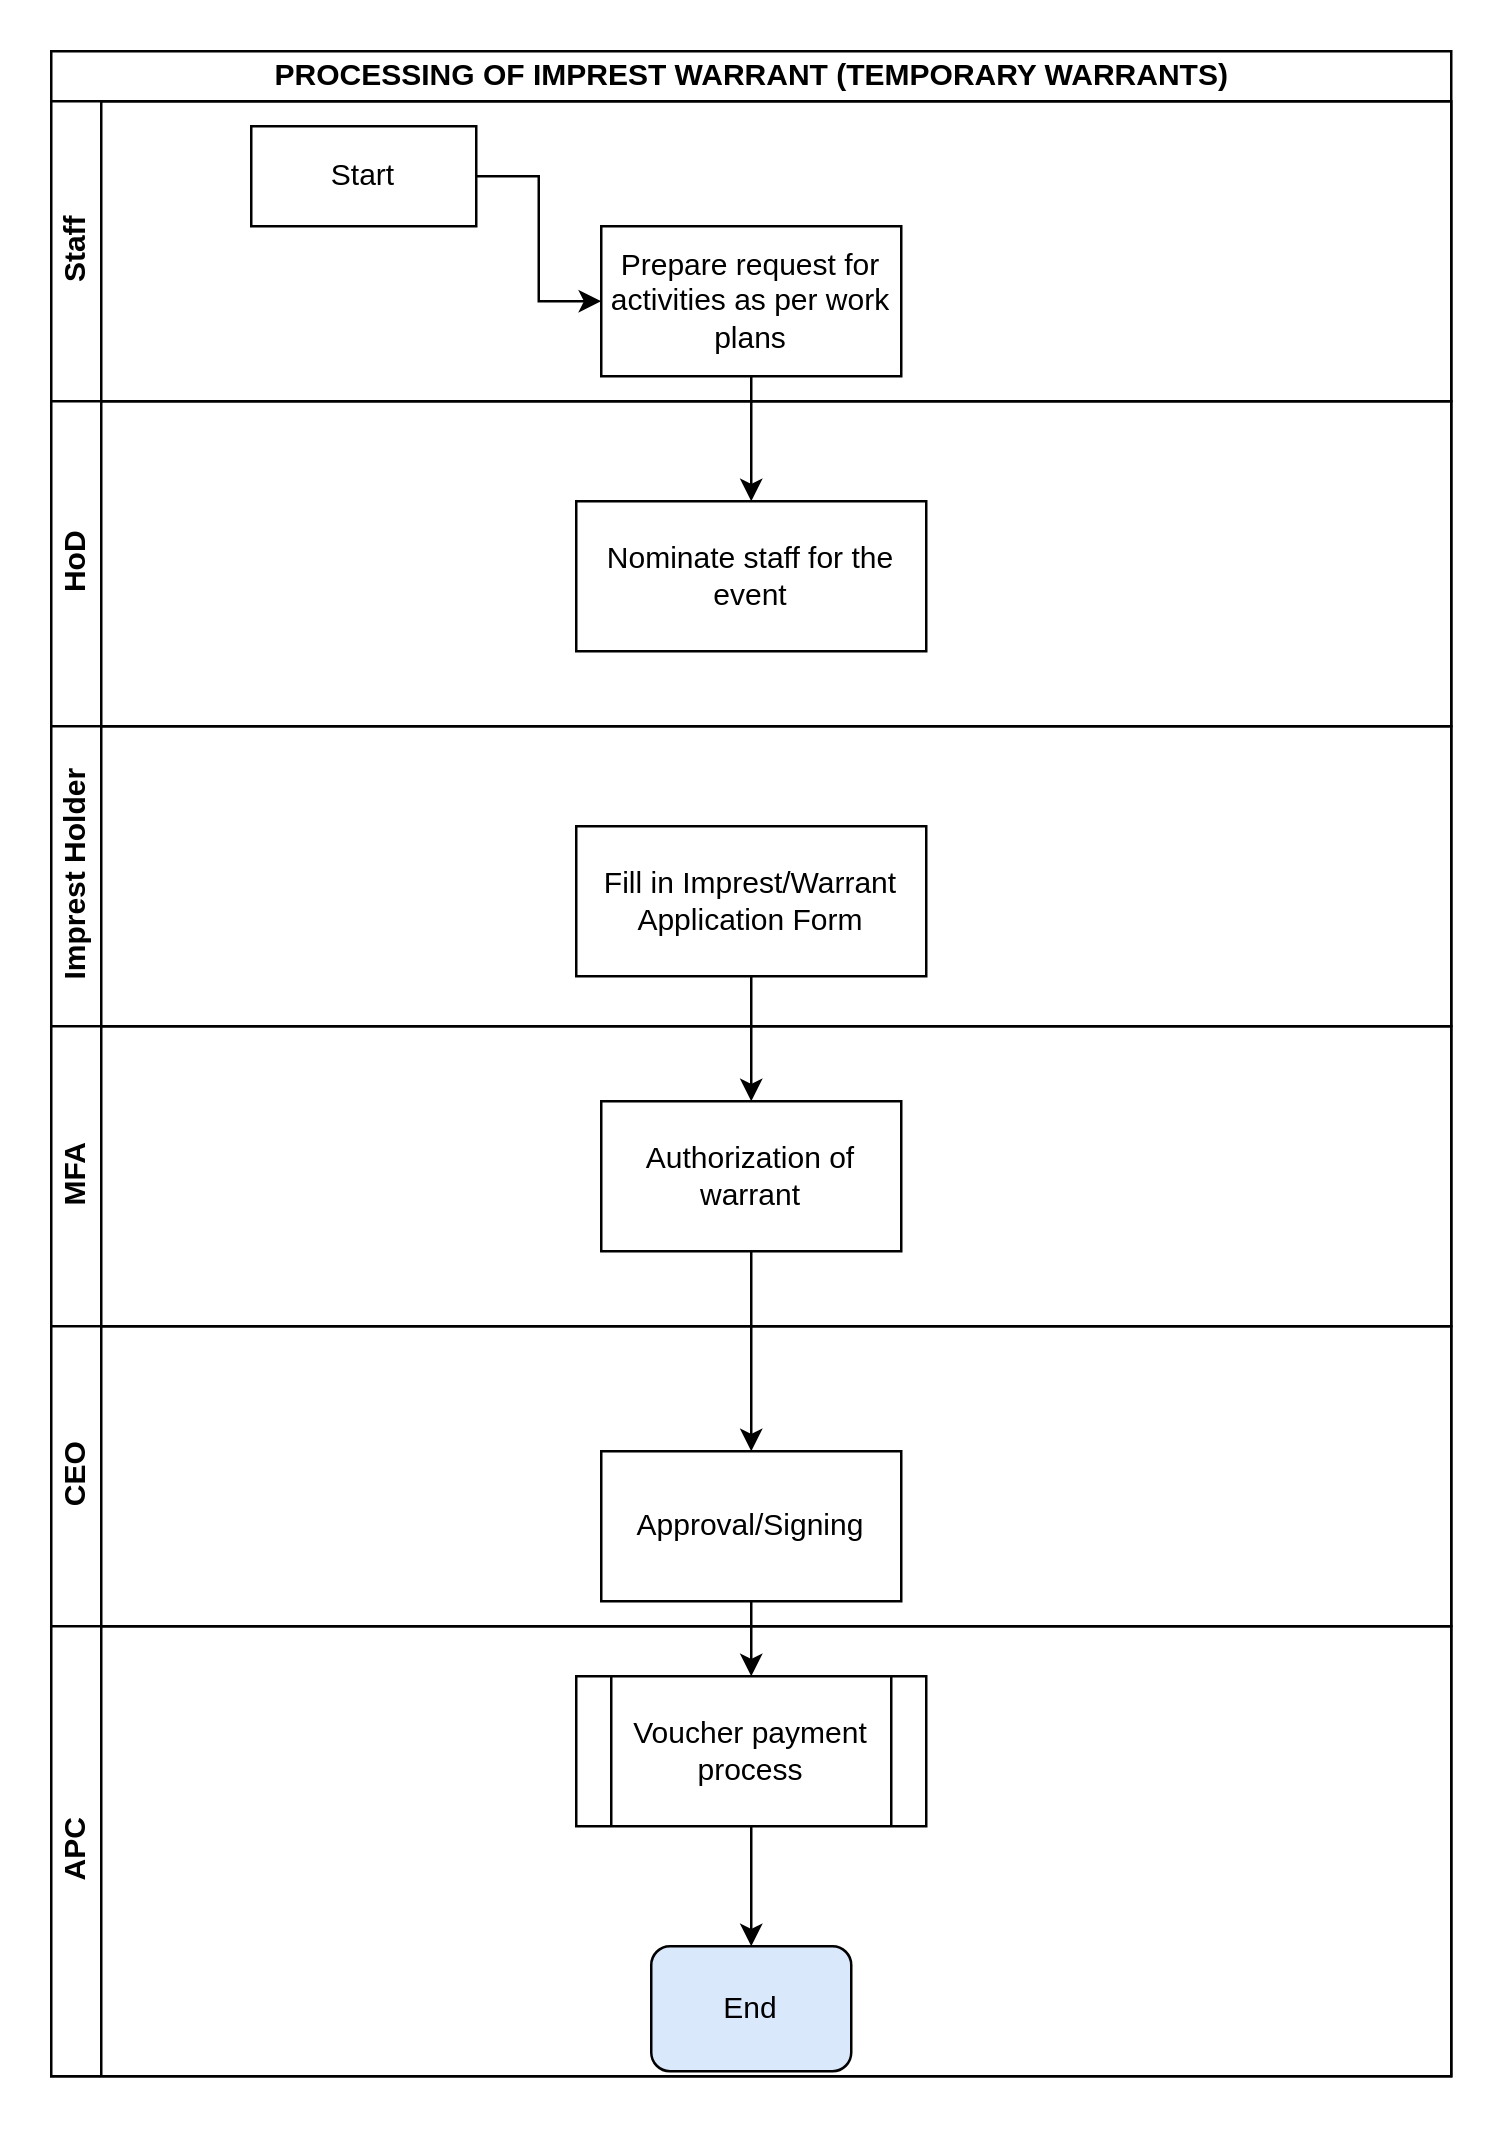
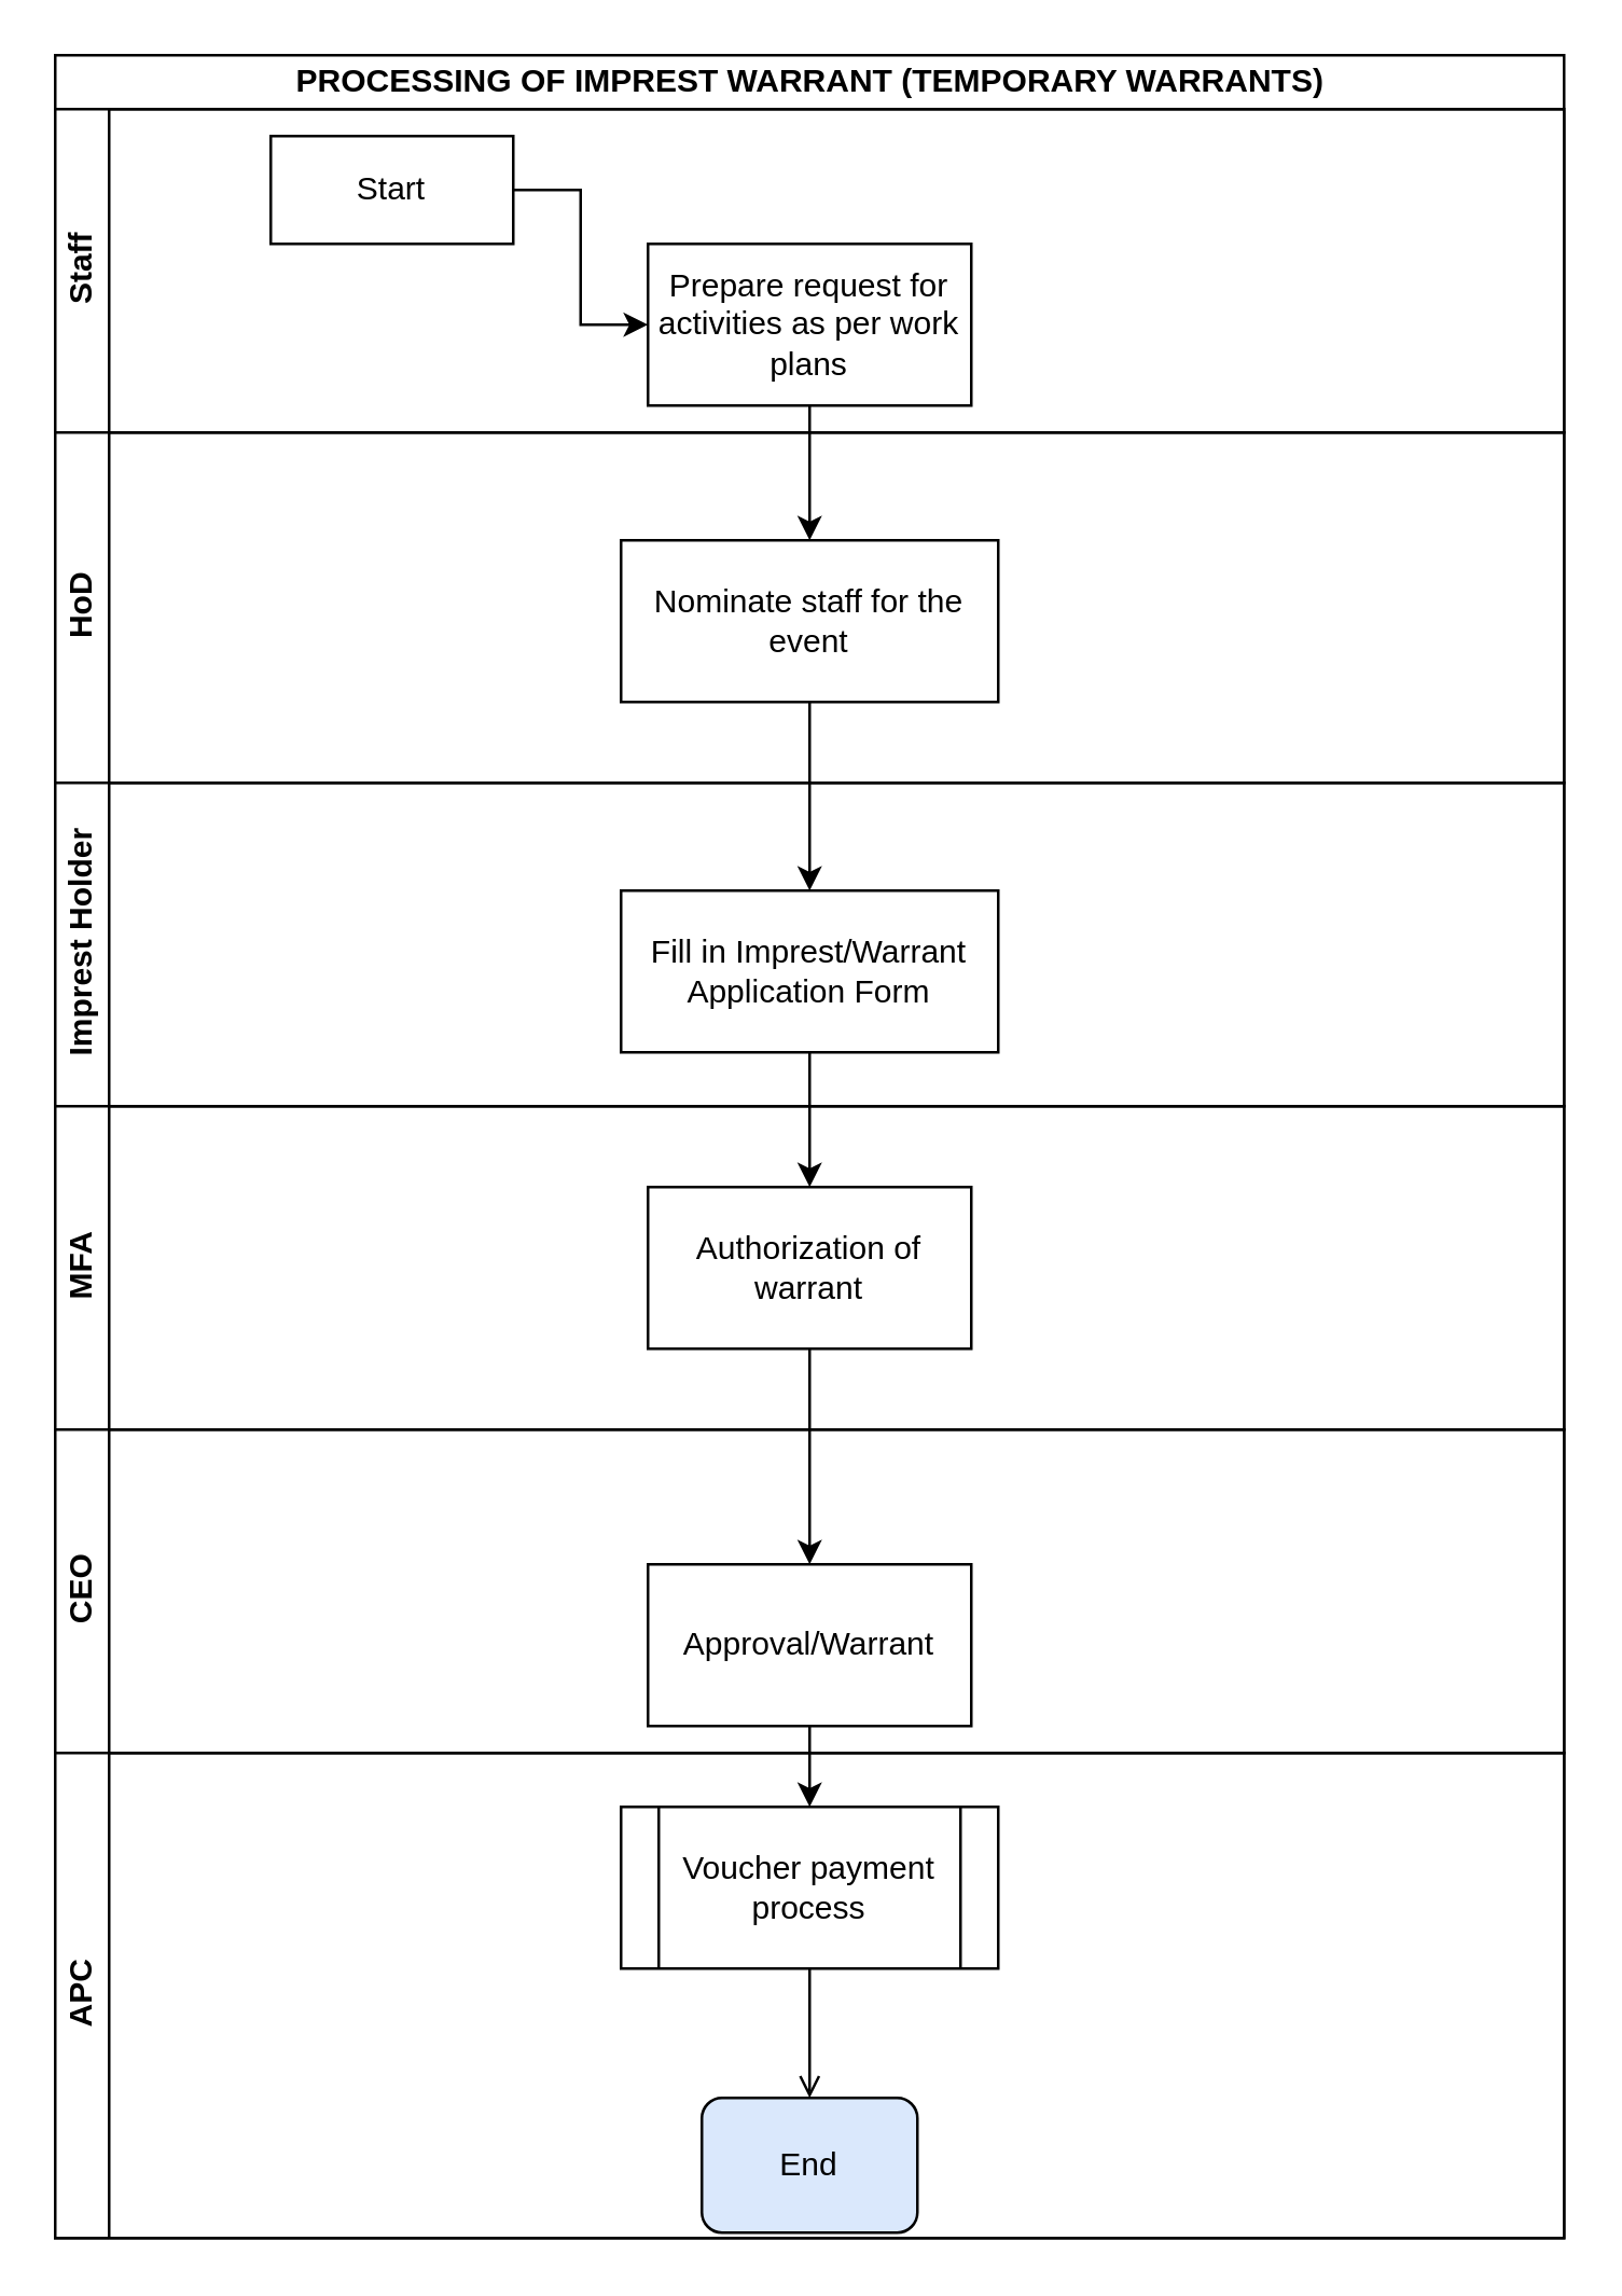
  <mxCell id="0" />
  <mxCell id="1" parent="0" />
  <mxCell id="2" value="PROCESSING OF IMPREST WARRANT (TEMPORARY WARRANTS)" style="swimlane;html=1;childLayout=stackLayout;resizeParent=1;resizeParentMax=0;horizontal=1;startSize=20;horizontalStack=0;" vertex="1" parent="1"><mxGeometry x="20" y="20" width="560" height="810" as="geometry" /></mxCell>
  <mxCell id="3" value="Staff" style="swimlane;html=1;startSize=20;horizontal=0;" vertex="1" parent="2"><mxGeometry y="20" width="560" height="120" as="geometry" /></mxCell>
  <mxCell id="4" value="Start" style="whiteSpace=wrap;html=1;rounded=0;" vertex="1" parent="3"><mxGeometry x="80" y="10" width="90" height="40" as="geometry" /></mxCell>
  <mxCell id="5" value="Prepare request for activities as per work plans" style="rounded=0;whiteSpace=wrap;html=1;" vertex="1" parent="3"><mxGeometry x="220" y="50" width="120" height="60" as="geometry" /></mxCell>
  <mxCell id="6" value="" style="edgeStyle=orthogonalEdgeStyle;rounded=0;orthogonalLoop=1;jettySize=auto;html=1;" edge="1" parent="3" source="4" target="5"><mxGeometry relative="1" as="geometry"><mxPoint x="245" y="30" as="targetPoint" /></mxGeometry></mxCell>
  <mxCell id="7" value="HoD" style="swimlane;html=1;startSize=20;horizontal=0;" vertex="1" parent="2"><mxGeometry y="140" width="560" height="130" as="geometry" /></mxCell>
  <mxCell id="8" value="Nominate staff for the event" style="whiteSpace=wrap;html=1;rounded=0;" vertex="1" parent="7"><mxGeometry x="210" y="40" width="140" height="60" as="geometry" /></mxCell>
  <mxCell id="9" value="Imprest Holder" style="swimlane;html=1;startSize=20;horizontal=0;" vertex="1" parent="2"><mxGeometry y="270" width="560" height="120" as="geometry" /></mxCell>
  <mxCell id="10" value="Fill in Imprest/Warrant Application Form" style="whiteSpace=wrap;html=1;rounded=0;" vertex="1" parent="9"><mxGeometry x="210" y="40" width="140" height="60" as="geometry" /></mxCell>
  <mxCell id="11" value="MFA" style="swimlane;html=1;startSize=20;horizontal=0;" vertex="1" parent="2"><mxGeometry y="390" width="560" height="120" as="geometry" /></mxCell>
  <mxCell id="12" value="Authorization of warrant" style="whiteSpace=wrap;html=1;rounded=0;" vertex="1" parent="11"><mxGeometry x="220" y="30" width="120" height="60" as="geometry" /></mxCell>
  <mxCell id="13" value="CEO" style="swimlane;html=1;startSize=20;horizontal=0;" vertex="1" parent="2"><mxGeometry y="510" width="560" height="120" as="geometry" /></mxCell>
- <mxCell id="14" value="Approval/Signing" style="whiteSpace=wrap;html=1;rounded=0;" vertex="1" parent="13"><mxGeometry x="220" y="50" width="120" height="60" as="geometry" /></mxCell>
+ <mxCell id="14" value="Approval/Warrant" style="whiteSpace=wrap;html=1;rounded=0;" vertex="1" parent="13"><mxGeometry x="220" y="50" width="120" height="60" as="geometry" /></mxCell>
  <mxCell id="15" value="APC" style="swimlane;html=1;startSize=20;horizontal=0;" vertex="1" parent="2"><mxGeometry y="630" width="560" height="180" as="geometry" /></mxCell>
  <mxCell id="16" value="" style="edgeStyle=orthogonalEdgeStyle;rounded=0;orthogonalLoop=1;jettySize=auto;html=1;" edge="1" parent="2" source="5" target="8"><mxGeometry relative="1" as="geometry" /></mxCell>
+ <mxCell id="17" value="" style="edgeStyle=orthogonalEdgeStyle;rounded=0;orthogonalLoop=1;jettySize=auto;html=1;" edge="1" parent="2" source="8" target="10"><mxGeometry relative="1" as="geometry" /></mxCell>
  <mxCell id="18" value="" style="edgeStyle=orthogonalEdgeStyle;rounded=0;orthogonalLoop=1;jettySize=auto;html=1;" edge="1" parent="2" source="10" target="12"><mxGeometry relative="1" as="geometry" /></mxCell>
  <mxCell id="19" value="" style="edgeStyle=orthogonalEdgeStyle;rounded=0;orthogonalLoop=1;jettySize=auto;html=1;" edge="1" parent="2" source="12" target="14"><mxGeometry relative="1" as="geometry" /></mxCell>
- <mxCell id="20" value="" style="edgeStyle=orthogonalEdgeStyle;rounded=0;orthogonalLoop=1;jettySize=auto;html=1;" edge="1" parent="1" source="21" target="23"><mxGeometry relative="1" as="geometry"><mxPoint x="300" y="800" as="targetPoint" /></mxGeometry></mxCell>
+ <mxCell id="20" value="" style="edgeStyle=orthogonalEdgeStyle;rounded=0;orthogonalLoop=1;jettySize=auto;html=1;endArrow=open;" edge="1" parent="1" source="21" target="23"><mxGeometry relative="1" as="geometry"><mxPoint x="300" y="800" as="targetPoint" /></mxGeometry></mxCell>
  <mxCell id="21" value="Voucher payment process" style="shape=process;whiteSpace=wrap;html=1;backgroundOutline=1;" vertex="1" parent="1"><mxGeometry x="230" y="670" width="140" height="60" as="geometry" /></mxCell>
  <mxCell id="22" value="" style="edgeStyle=orthogonalEdgeStyle;rounded=0;orthogonalLoop=1;jettySize=auto;html=1;" edge="1" parent="1" source="14" target="21"><mxGeometry relative="1" as="geometry"><mxPoint x="300" y="700" as="targetPoint" /></mxGeometry></mxCell>
  <mxCell id="23" value="End" style="rounded=1;whiteSpace=wrap;html=1;fillColor=#dae8fc;" vertex="1" parent="1"><mxGeometry x="260" y="778" width="80" height="50" as="geometry" /></mxCell>
